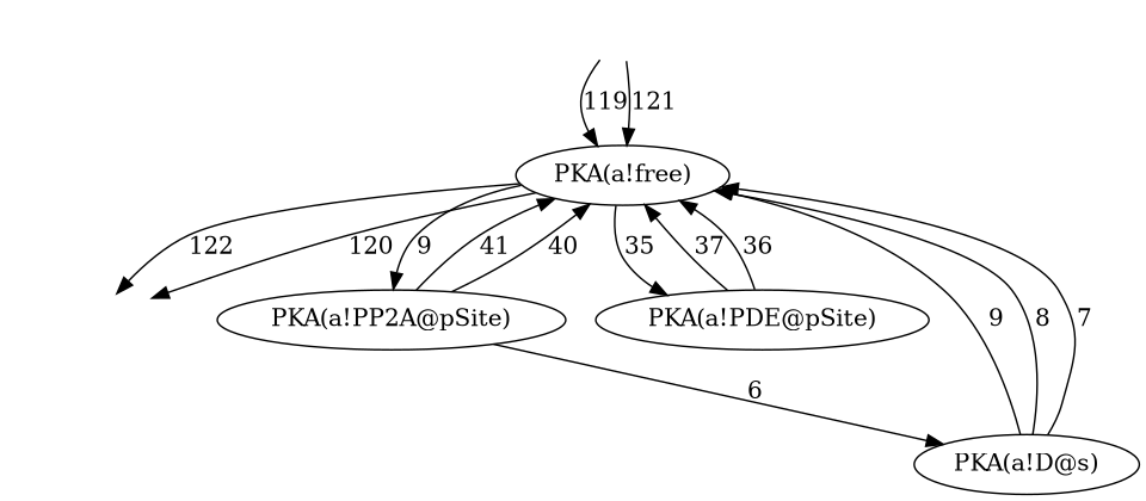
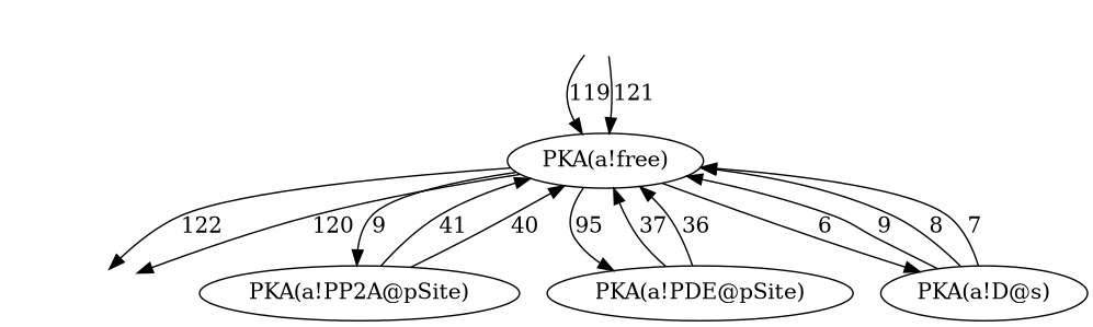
  digraph {
    fontname="DejaVu Serif"
    node [fontname="DejaVu Serif"]
    edge [fontname="DejaVu Serif"]
    Init_81 [height="0px" style=invis width="0px"]
    n2 [label="PKA(a!free)"]
    Final_81 [height="0px" style=invis width="0px"]
    n4 [label="PKA(a!PP2A@pSite)"]
    n5 [label="PKA(a!PDE@pSite)"]
    n6 [label="PKA(a!D@s)"]
    Init_81 -> n2 [label=119]
    Init_81 -> n2 [label=121]
    n2 -> Final_81 [label=122]
    n2 -> Final_81 [label=120]
    n2 -> n4 [label=9]
-   n2 -> n5 [label=35]
-   n4 -> n6 [label=6]
+   n2 -> n5 [label=95]
+   n2 -> n6 [label=6]
    n4 -> n2 [label=41]
    n4 -> n2 [label=40]
    n5 -> n2 [label=37]
    n5 -> n2 [label=36]
    n6 -> n2 [label=9]
    n6 -> n2 [label=8]
    n6 -> n2 [label=7]
  }
